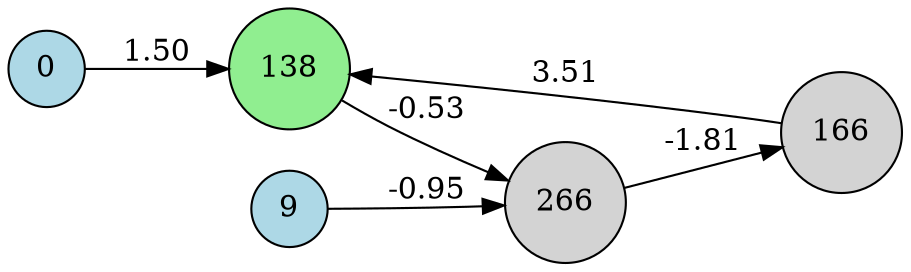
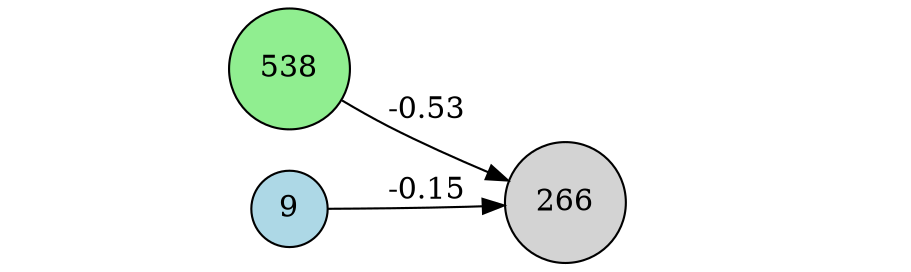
  digraph {
    rankdir=LR
    node [fillcolor=lightblue shape=circle style=filled]
-   n1 [label=0]
-   n2 [fillcolor=lightgreen label=138]
+   n2 [fillcolor=lightgreen label=538]
    n3 [fillcolor=lightgray label=266]
-   n4 [fillcolor=lightgray label=166]
    n5 [label=9]
-   n1 -> n2 [label=1.50]
    n2 -> n3 [label=-0.53]
-   n3 -> n4 [label=-1.81]
-   n4 -> n2 [label=3.51]
-   n5 -> n3 [label=-0.95]
+   n5 -> n3 [label=-0.15]
  }
